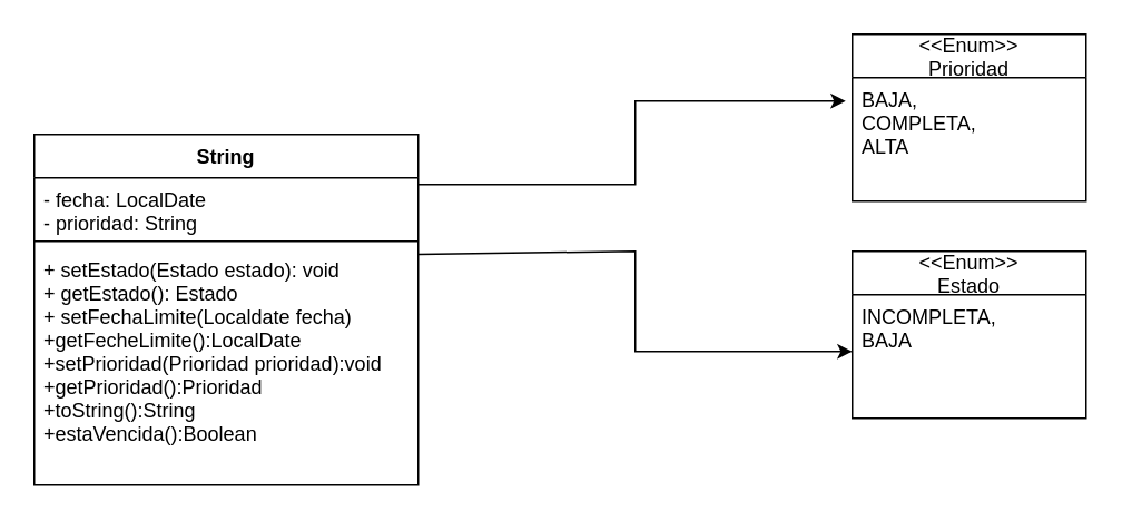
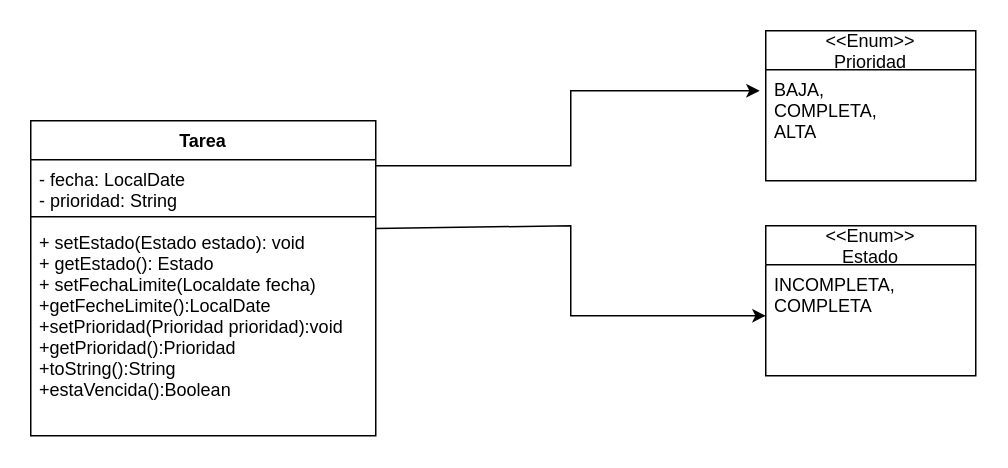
  <mxCell id="0" />
  <mxCell id="1" parent="0" />
- <mxCell id="2" value="String" style="swimlane;fontStyle=1;align=center;verticalAlign=top;childLayout=stackLayout;horizontal=1;startSize=26;horizontalStack=0;resizeParent=1;resizeParentMax=0;resizeLast=0;collapsible=1;marginBottom=0;" vertex="1" parent="1"><mxGeometry x="20" y="80" width="230" height="210" as="geometry" /></mxCell>
+ <mxCell id="2" value="Tarea" style="swimlane;fontStyle=1;align=center;verticalAlign=top;childLayout=stackLayout;horizontal=1;startSize=26;horizontalStack=0;resizeParent=1;resizeParentMax=0;resizeLast=0;collapsible=1;marginBottom=0;" vertex="1" parent="1"><mxGeometry x="20" y="80" width="230" height="210" as="geometry" /></mxCell>
  <mxCell id="3" value="- fecha: LocalDate&#10;- prioridad: String" style="text;strokeColor=none;fillColor=none;align=left;verticalAlign=top;spacingLeft=4;spacingRight=4;overflow=hidden;rotatable=0;points=[[0,0.5],[1,0.5]];portConstraint=eastwest;" vertex="1" parent="2"><mxGeometry y="26" width="230" height="34" as="geometry" /></mxCell>
  <mxCell id="4" value="" style="line;strokeWidth=1;fillColor=none;align=left;verticalAlign=middle;spacingTop=-1;spacingLeft=3;spacingRight=3;rotatable=0;labelPosition=right;points=[];portConstraint=eastwest;strokeColor=inherit;" vertex="1" parent="2"><mxGeometry y="60" width="230" height="8" as="geometry" /></mxCell>
  <mxCell id="5" value="+ setEstado(Estado estado): void&#10;+ getEstado(): Estado&#10;+ setFechaLimite(Localdate fecha)&#10;+getFecheLimite():LocalDate&#10;+setPrioridad(Prioridad prioridad):void&#10;+getPrioridad():Prioridad&#10;+toString():String&#10;+estaVencida():Boolean&#10;" style="text;strokeColor=none;fillColor=none;align=left;verticalAlign=top;spacingLeft=4;spacingRight=4;overflow=hidden;rotatable=0;points=[[0,0.5],[1,0.5]];portConstraint=eastwest;" vertex="1" parent="2"><mxGeometry y="68" width="230" height="142" as="geometry" /></mxCell>
  <mxCell id="6" value="&lt;&lt;Enum&gt;&gt;&#10;Prioridad" style="swimlane;fontStyle=0;childLayout=stackLayout;horizontal=1;startSize=26;fillColor=none;horizontalStack=0;resizeParent=1;resizeParentMax=0;resizeLast=0;collapsible=1;marginBottom=0;" vertex="1" parent="1"><mxGeometry x="510" y="20" width="140" height="100" as="geometry" /></mxCell>
  <mxCell id="7" value="BAJA,&#10;COMPLETA,&#10;ALTA" style="text;strokeColor=none;fillColor=none;align=left;verticalAlign=top;spacingLeft=4;spacingRight=4;overflow=hidden;rotatable=0;points=[[0,0.5],[1,0.5]];portConstraint=eastwest;" vertex="1" parent="6"><mxGeometry y="26" width="140" height="74" as="geometry" /></mxCell>
  <mxCell id="8" value="&lt;&lt;Enum&gt;&gt;&#10;Estado" style="swimlane;fontStyle=0;childLayout=stackLayout;horizontal=1;startSize=26;fillColor=none;horizontalStack=0;resizeParent=1;resizeParentMax=0;resizeLast=0;collapsible=1;marginBottom=0;" vertex="1" parent="1"><mxGeometry x="510" y="150" width="140" height="100" as="geometry" /></mxCell>
- <mxCell id="9" value="INCOMPLETA,&#10;BAJA" style="text;strokeColor=none;fillColor=none;align=left;verticalAlign=top;spacingLeft=4;spacingRight=4;overflow=hidden;rotatable=0;points=[[0,0.5],[1,0.5]];portConstraint=eastwest;" vertex="1" parent="8"><mxGeometry y="26" width="140" height="74" as="geometry" /></mxCell>
+ <mxCell id="9" value="INCOMPLETA,&#10;COMPLETA" style="text;strokeColor=none;fillColor=none;align=left;verticalAlign=top;spacingLeft=4;spacingRight=4;overflow=hidden;rotatable=0;points=[[0,0.5],[1,0.5]];portConstraint=eastwest;" vertex="1" parent="8"><mxGeometry y="26" width="140" height="74" as="geometry" /></mxCell>
  <mxCell id="10" value="" style="endArrow=classic;html=1;rounded=0;exitX=1;exitY=0.027;exitDx=0;exitDy=0;exitPerimeter=0;" edge="1" parent="1" source="5"><mxGeometry width="50" height="50" relative="1" as="geometry"><mxPoint x="240" y="130" as="sourcePoint" /><mxPoint x="510" y="210" as="targetPoint" /><Array as="points"><mxPoint x="380" y="150" /><mxPoint x="380" y="210" /></Array></mxGeometry></mxCell>
  <mxCell id="11" value="" style="endArrow=classic;html=1;rounded=0;entryX=0;entryY=0.5;entryDx=0;entryDy=0;" edge="1" parent="1"><mxGeometry width="50" height="50" relative="1" as="geometry"><mxPoint x="250" y="110" as="sourcePoint" /><mxPoint x="506" y="60" as="targetPoint" /><Array as="points"><mxPoint x="380" y="110" /><mxPoint x="380" y="60" /></Array></mxGeometry></mxCell>
